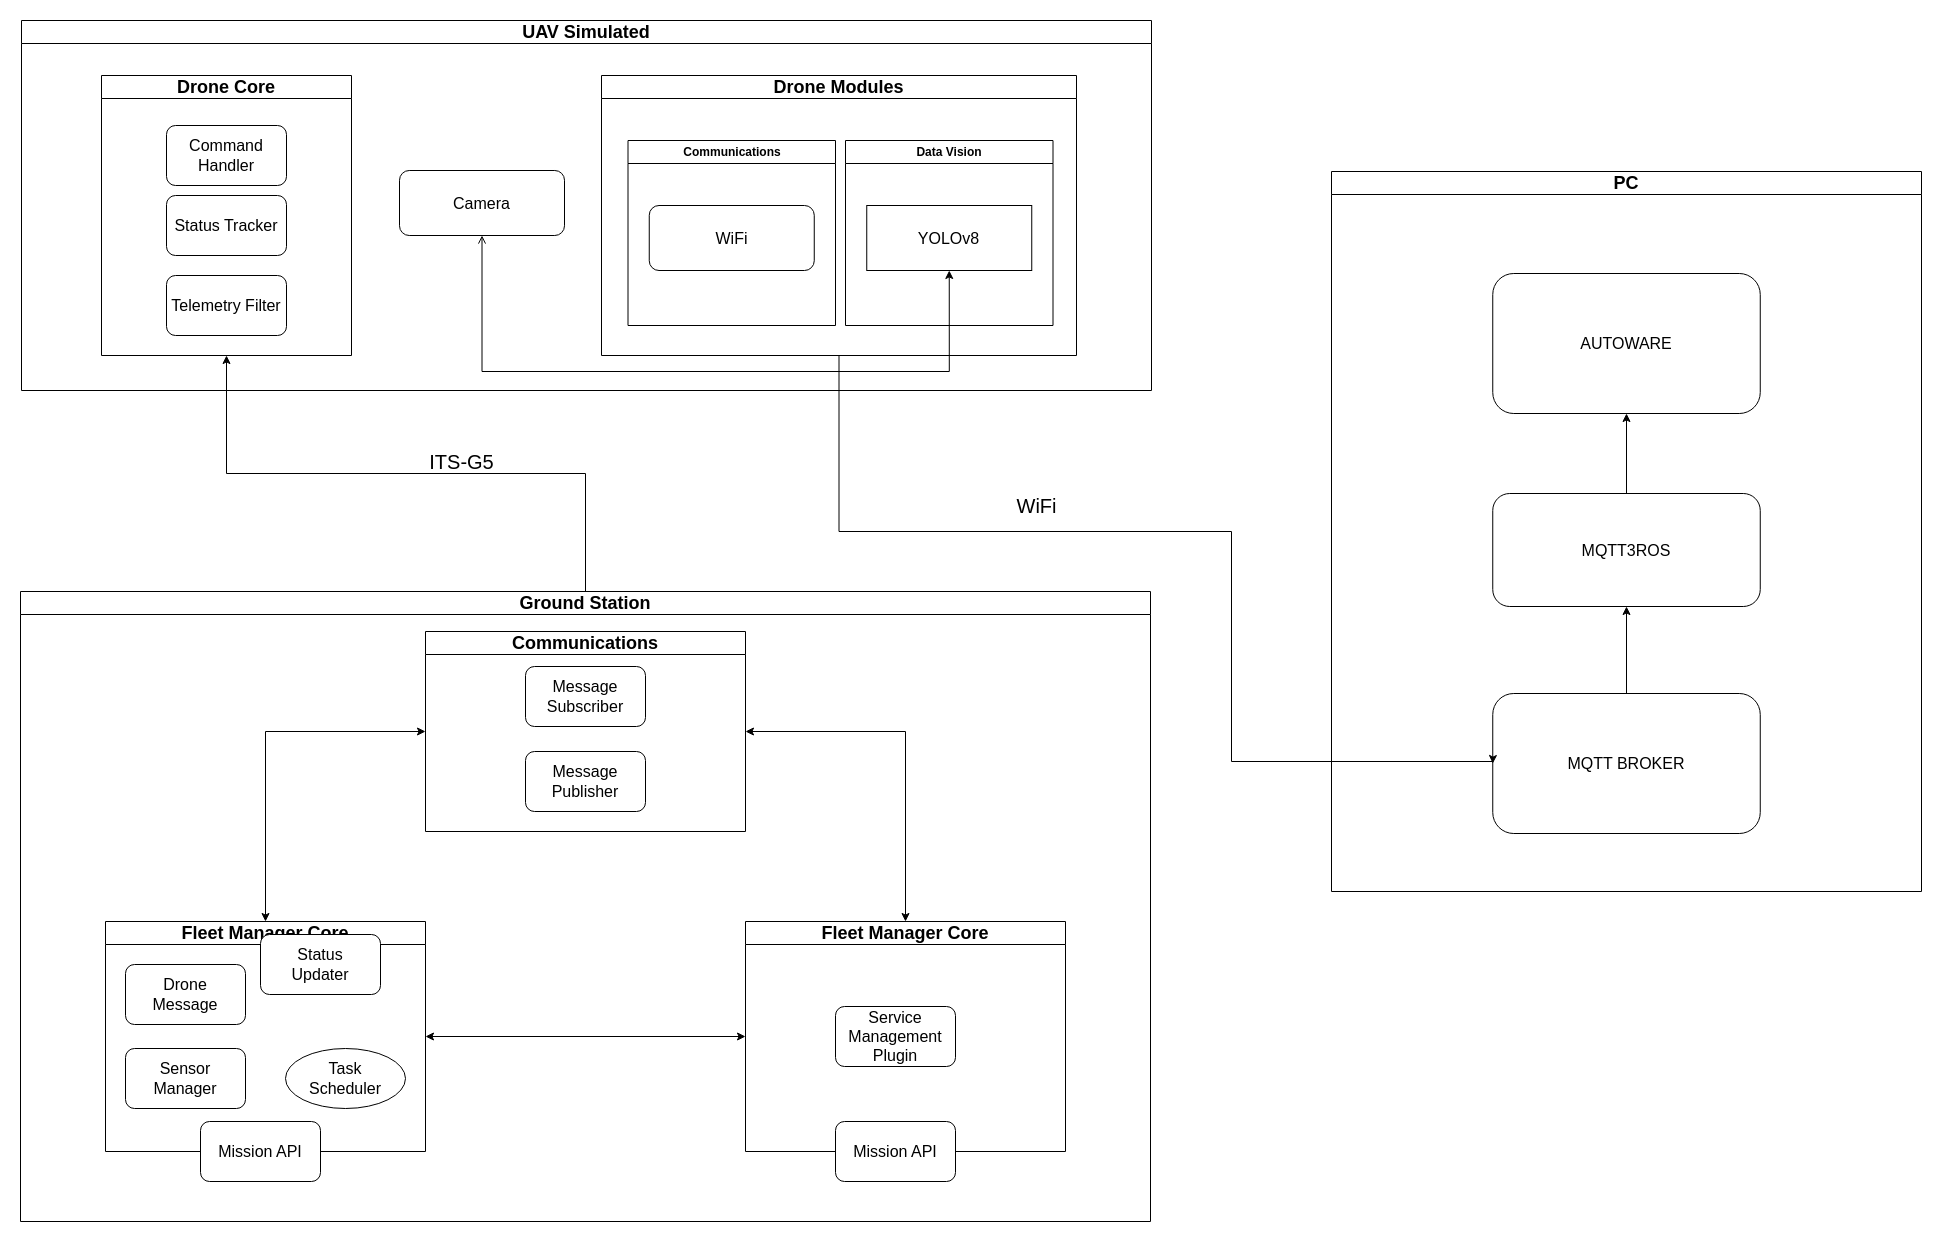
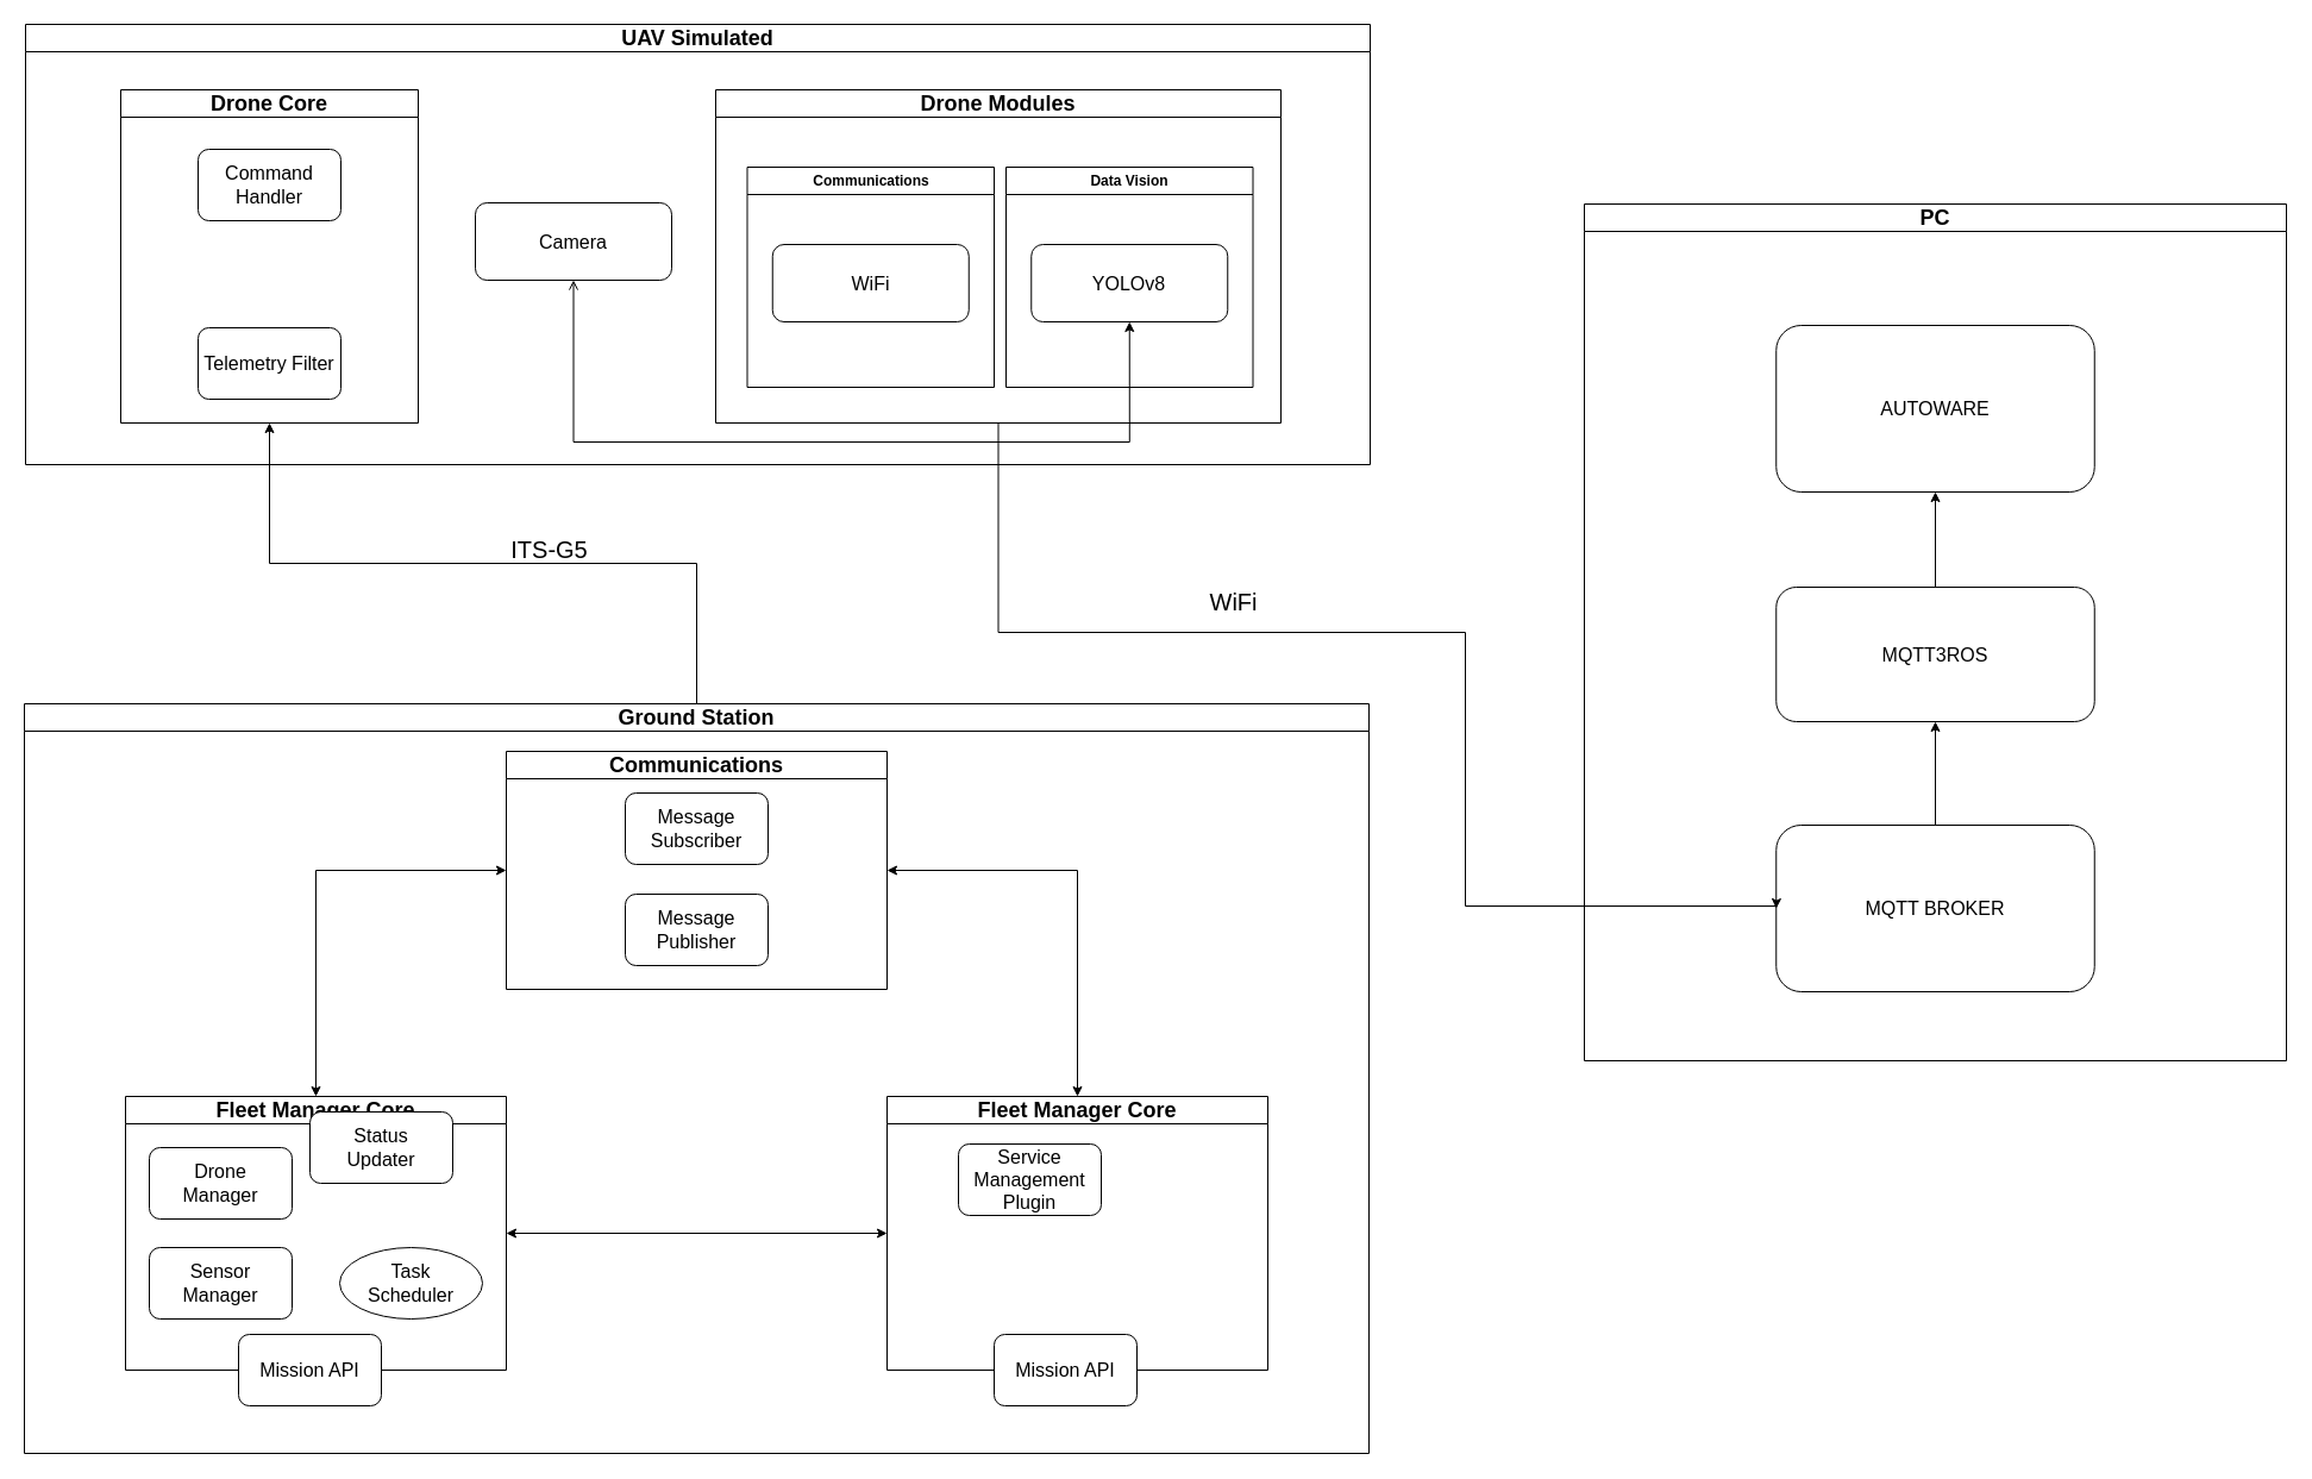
  <mxCell id="0" />
  <mxCell id="1" parent="0" />
  <mxCell id="2" value="PC" style="swimlane;whiteSpace=wrap;html=1;fontSize=18;" parent="1" vertex="1"><mxGeometry x="1331" y="171" width="590" height="720" as="geometry" /></mxCell>
  <mxCell id="3" value="AUTOWARE" style="rounded=1;whiteSpace=wrap;html=1;fontSize=16;" parent="2" vertex="1"><mxGeometry x="161.25" y="102" width="267.5" height="140" as="geometry" /></mxCell>
  <mxCell id="4" style="edgeStyle=orthogonalEdgeStyle;rounded=0;orthogonalLoop=1;jettySize=auto;html=1;exitX=0.5;exitY=0;exitDx=0;exitDy=0;entryX=0.5;entryY=1;entryDx=0;entryDy=0;" parent="2" source="5" target="7" edge="1"><mxGeometry relative="1" as="geometry" /></mxCell>
  <mxCell id="5" value="MQTT BROKER" style="rounded=1;whiteSpace=wrap;html=1;fontSize=16;" parent="2" vertex="1"><mxGeometry x="161.25" y="522" width="267.5" height="140" as="geometry" /></mxCell>
  <mxCell id="6" style="edgeStyle=orthogonalEdgeStyle;rounded=0;orthogonalLoop=1;jettySize=auto;html=1;exitX=0.5;exitY=0;exitDx=0;exitDy=0;entryX=0.5;entryY=1;entryDx=0;entryDy=0;" parent="2" source="7" target="3" edge="1"><mxGeometry relative="1" as="geometry" /></mxCell>
  <mxCell id="7" value="MQTT3ROS" style="rounded=1;whiteSpace=wrap;html=1;fontSize=16;" parent="2" vertex="1"><mxGeometry x="161.25" y="322" width="267.5" height="113" as="geometry" /></mxCell>
  <mxCell id="8" style="edgeStyle=orthogonalEdgeStyle;rounded=0;orthogonalLoop=1;jettySize=auto;html=1;exitX=0.5;exitY=0;exitDx=0;exitDy=0;entryX=0.5;entryY=1;entryDx=0;entryDy=0;" parent="1" source="9" target="26" edge="1"><mxGeometry relative="1" as="geometry" /></mxCell>
  <mxCell id="9" value="Ground Station" style="swimlane;whiteSpace=wrap;html=1;fontSize=18;" parent="1" vertex="1"><mxGeometry x="20" y="591" width="1130" height="630" as="geometry" /></mxCell>
  <mxCell id="10" style="edgeStyle=orthogonalEdgeStyle;rounded=0;orthogonalLoop=1;jettySize=auto;html=1;exitX=1;exitY=0.5;exitDx=0;exitDy=0;entryX=0.5;entryY=0;entryDx=0;entryDy=0;startArrow=classic;startFill=1;" parent="9" source="12" target="22" edge="1"><mxGeometry relative="1" as="geometry" /></mxCell>
  <mxCell id="11" style="edgeStyle=orthogonalEdgeStyle;rounded=0;orthogonalLoop=1;jettySize=auto;html=1;exitX=0;exitY=0.5;exitDx=0;exitDy=0;entryX=0.5;entryY=0;entryDx=0;entryDy=0;startArrow=classic;startFill=1;" parent="9" source="12" target="15" edge="1"><mxGeometry relative="1" as="geometry" /></mxCell>
  <mxCell id="12" value="Communications" style="swimlane;whiteSpace=wrap;html=1;fontSize=18;" parent="9" vertex="1"><mxGeometry x="405" y="40" width="320" height="200" as="geometry" /></mxCell>
  <mxCell id="13" value="&lt;div&gt;Message&lt;/div&gt;&lt;div&gt;Subscriber&lt;/div&gt;" style="rounded=1;whiteSpace=wrap;html=1;fontSize=16;" parent="12" vertex="1"><mxGeometry x="100" y="35" width="120" height="60" as="geometry" /></mxCell>
  <mxCell id="14" value="&lt;div&gt;Message&lt;/div&gt;&lt;div&gt;Publisher&lt;/div&gt;" style="rounded=1;whiteSpace=wrap;html=1;fontSize=16;" parent="12" vertex="1"><mxGeometry x="100" y="120" width="120" height="60" as="geometry" /></mxCell>
  <mxCell id="15" value="Fleet Manager Core" style="swimlane;whiteSpace=wrap;html=1;fontSize=18;" parent="9" vertex="1"><mxGeometry x="85" y="330" width="320" height="230" as="geometry" /></mxCell>
- <mxCell id="16" value="&lt;div&gt;Drone&lt;/div&gt;&lt;div&gt;Message&lt;/div&gt;" style="rounded=1;whiteSpace=wrap;html=1;fontSize=16;" parent="15" vertex="1"><mxGeometry x="20" y="43" width="120" height="60" as="geometry" /></mxCell>
+ <mxCell id="16" value="&lt;div&gt;Drone&lt;/div&gt;&lt;div&gt;Manager&lt;/div&gt;" style="rounded=1;whiteSpace=wrap;html=1;fontSize=16;" parent="15" vertex="1"><mxGeometry x="20" y="43" width="120" height="60" as="geometry" /></mxCell>
  <mxCell id="17" value="&lt;div&gt;Status&lt;/div&gt;&lt;div&gt;Updater&lt;/div&gt;" style="rounded=1;whiteSpace=wrap;html=1;fontSize=16;" parent="15" vertex="1"><mxGeometry x="155" y="13" width="120" height="60" as="geometry" /></mxCell>
  <mxCell id="18" value="&lt;div&gt;Sensor&lt;/div&gt;&lt;div&gt;Manager&lt;/div&gt;" style="rounded=1;whiteSpace=wrap;html=1;fontSize=16;" parent="15" vertex="1"><mxGeometry x="20" y="127" width="120" height="60" as="geometry" /></mxCell>
  <mxCell id="19" value="&lt;div&gt;Task&lt;/div&gt;&lt;div&gt;Scheduler&lt;/div&gt;" style="ellipse;whiteSpace=wrap;html=1;fontSize=16;" parent="15" vertex="1"><mxGeometry x="180" y="127" width="120" height="60" as="geometry" /></mxCell>
  <mxCell id="20" value="Mission API" style="rounded=1;whiteSpace=wrap;html=1;fontSize=16;" parent="15" vertex="1"><mxGeometry x="95" y="200" width="120" height="60" as="geometry" /></mxCell>
  <mxCell id="21" style="edgeStyle=orthogonalEdgeStyle;rounded=0;orthogonalLoop=1;jettySize=auto;html=1;exitX=0;exitY=0.5;exitDx=0;exitDy=0;entryX=1;entryY=0.5;entryDx=0;entryDy=0;startArrow=classic;startFill=1;" parent="9" source="22" target="15" edge="1"><mxGeometry relative="1" as="geometry" /></mxCell>
  <mxCell id="22" value="Fleet Manager Core" style="swimlane;whiteSpace=wrap;html=1;fontSize=18;" parent="9" vertex="1"><mxGeometry x="725" y="330" width="320" height="230" as="geometry" /></mxCell>
- <mxCell id="23" value="&lt;div&gt;Service&lt;/div&gt;&lt;div&gt;Management&lt;/div&gt;&lt;div&gt;Plugin&lt;/div&gt;" style="rounded=1;whiteSpace=wrap;html=1;fontSize=16;" parent="22" vertex="1"><mxGeometry x="90" y="85" width="120" height="60" as="geometry" /></mxCell>
+ <mxCell id="23" value="&lt;div&gt;Service&lt;/div&gt;&lt;div&gt;Management&lt;/div&gt;&lt;div&gt;Plugin&lt;/div&gt;" style="rounded=1;whiteSpace=wrap;html=1;fontSize=16;" parent="22" vertex="1"><mxGeometry x="60" y="40" width="120" height="60" as="geometry" /></mxCell>
  <mxCell id="24" value="Mission API" style="rounded=1;whiteSpace=wrap;html=1;fontSize=16;" parent="22" vertex="1"><mxGeometry x="90" y="200" width="120" height="60" as="geometry" /></mxCell>
  <mxCell id="25" value="UAV Simulated" style="swimlane;whiteSpace=wrap;html=1;fontSize=18;" parent="1" vertex="1"><mxGeometry x="21" y="20" width="1130" height="370" as="geometry" /></mxCell>
  <mxCell id="26" value="Drone Core" style="swimlane;whiteSpace=wrap;html=1;fontSize=18;" parent="25" vertex="1"><mxGeometry x="80" y="55" width="250" height="280" as="geometry" /></mxCell>
  <mxCell id="27" value="Command Handler" style="rounded=1;whiteSpace=wrap;html=1;fontSize=16;" parent="26" vertex="1"><mxGeometry x="65" y="50" width="120" height="60" as="geometry" /></mxCell>
- <mxCell id="28" value="Status Tracker" style="rounded=1;whiteSpace=wrap;html=1;fontSize=16;" parent="26" vertex="1"><mxGeometry x="65" y="120" width="120" height="60" as="geometry" /></mxCell>
  <mxCell id="29" value="Telemetry Filter" style="rounded=1;whiteSpace=wrap;html=1;fontSize=16;" parent="26" vertex="1"><mxGeometry x="65" y="200" width="120" height="60" as="geometry" /></mxCell>
  <mxCell id="30" value="Drone Modules" style="swimlane;whiteSpace=wrap;html=1;fontSize=18;" parent="25" vertex="1"><mxGeometry x="580" y="55" width="475" height="280" as="geometry" /></mxCell>
  <mxCell id="31" value="Communications" style="swimlane;whiteSpace=wrap;html=1;" parent="30" vertex="1"><mxGeometry x="26.5" y="65" width="207.5" height="185" as="geometry" /></mxCell>
  <mxCell id="32" value="WiFi" style="rounded=1;whiteSpace=wrap;html=1;fontSize=16;" parent="31" vertex="1"><mxGeometry x="21.25" y="65" width="165" height="65" as="geometry" /></mxCell>
  <mxCell id="33" value="Data Vision" style="swimlane;whiteSpace=wrap;html=1;" parent="30" vertex="1"><mxGeometry x="244" y="65" width="207.5" height="185" as="geometry" /></mxCell>
- <mxCell id="34" value="YOLOv8" style="whiteSpace=wrap;html=1;fontSize=16;rounded=0;" parent="33" vertex="1"><mxGeometry x="21.25" y="65" width="165" height="65" as="geometry" /></mxCell>
+ <mxCell id="34" value="YOLOv8" style="rounded=1;whiteSpace=wrap;html=1;fontSize=16;" parent="33" vertex="1"><mxGeometry x="21.25" y="65" width="165" height="65" as="geometry" /></mxCell>
  <mxCell id="35" value="Camera" style="rounded=1;whiteSpace=wrap;html=1;fontSize=16;" vertex="1" parent="25"><mxGeometry x="378" y="150" width="165" height="65" as="geometry" /></mxCell>
  <mxCell id="36" style="edgeStyle=orthogonalEdgeStyle;rounded=0;orthogonalLoop=1;jettySize=auto;html=1;exitX=0.5;exitY=1;exitDx=0;exitDy=0;entryX=0.5;entryY=1;entryDx=0;entryDy=0;startArrow=classic;startFill=1;endArrow=open;" edge="1" parent="25" source="34" target="35"><mxGeometry relative="1" as="geometry"><Array as="points"><mxPoint x="928" y="351" /><mxPoint x="461" y="351" /></Array></mxGeometry></mxCell>
  <mxCell id="37" value="&lt;font style=&quot;font-size: 20px;&quot;&gt;ITS-G5&lt;/font&gt;" style="text;html=1;align=center;verticalAlign=middle;resizable=0;points=[];autosize=1;strokeColor=none;fillColor=none;" parent="1" vertex="1"><mxGeometry x="416" y="441" width="90" height="40" as="geometry" /></mxCell>
  <mxCell id="38" style="edgeStyle=orthogonalEdgeStyle;rounded=0;orthogonalLoop=1;jettySize=auto;html=1;exitX=0.5;exitY=1;exitDx=0;exitDy=0;entryX=0;entryY=0.5;entryDx=0;entryDy=0;" parent="1" source="30" target="5" edge="1"><mxGeometry relative="1" as="geometry"><Array as="points"><mxPoint x="839" y="531" /><mxPoint x="1231" y="531" /><mxPoint x="1231" y="761" /></Array></mxGeometry></mxCell>
  <mxCell id="39" value="&lt;font style=&quot;font-size: 20px;&quot;&gt;WiFi&lt;/font&gt;" style="text;html=1;align=center;verticalAlign=middle;resizable=0;points=[];autosize=1;strokeColor=none;fillColor=none;" parent="1" vertex="1"><mxGeometry x="1006" y="485" width="60" height="40" as="geometry" /></mxCell>
